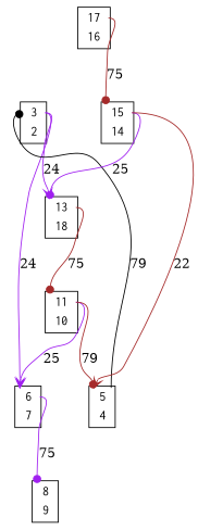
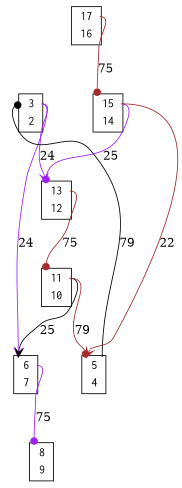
  digraph {
    node [color=black fillcolor=white fontname=Courier shape=plaintext style=filled]
    edge [arrowhead=dot color=purple headport=port_0x7febb54101f0_in tailport=port_0x7febb63a7070_out]
    n1 [label=<<TABLE bgcolor = "white"> <TR><TD BORDER = "0" PORT = "port_0x7febb63a7070_in"></TD><TD BORDER = "0" PORT = "port_">3</TD><TD BORDER = "0" PORT = "port_0x7febb63a7070_out"></TD></TR> <TR><TD BORDER = "0" PORT = "port_0x7febb63a7a60_out"></TD><TD BORDER = "0" PORT = "port_">2</TD><TD BORDER = "0" PORT = "port_0x7febb63a7a60_in"></TD></TR> </TABLE>>]
    n2 [label=<<TABLE bgcolor = "white"> <TR><TD BORDER = "0" PORT = "port_0x7febb54101f0_in"></TD><TD BORDER = "0" PORT = "port_">6</TD><TD BORDER = "0" PORT = "port_0x7febb54101f0_out"></TD></TR> <TR><TD BORDER = "0" PORT = "port_0x7febb58160d0_out"></TD><TD BORDER = "0" PORT = "port_">7</TD><TD BORDER = "0" PORT = "port_0x7febb58160d0_in"></TD></TR> </TABLE>>]
-   n3 [label=<<TABLE bgcolor = "white"> <TR><TD BORDER = "0" PORT = "port_0x7febb63a72e0_in"></TD><TD BORDER = "0" PORT = "port_">13</TD><TD BORDER = "0" PORT = "port_0x7febb63a72e0_out"></TD></TR> <TR><TD BORDER = "0" PORT = "port_0x7febb63a7310_out"></TD><TD BORDER = "0" PORT = "port_">18</TD><TD BORDER = "0" PORT = "port_0x7febb63a7310_in"></TD></TR> </TABLE>>]
+   n3 [label=<<TABLE bgcolor = "white"> <TR><TD BORDER = "0" PORT = "port_0x7febb63a72e0_in"></TD><TD BORDER = "0" PORT = "port_">13</TD><TD BORDER = "0" PORT = "port_0x7febb63a72e0_out"></TD></TR> <TR><TD BORDER = "0" PORT = "port_0x7febb63a7310_out"></TD><TD BORDER = "0" PORT = "port_">12</TD><TD BORDER = "0" PORT = "port_0x7febb63a7310_in"></TD></TR> </TABLE>>]
    n4 [label=<<TABLE bgcolor = "white"> <TR><TD BORDER = "0" PORT = "port_0x7febb5816310_in"></TD><TD BORDER = "0" PORT = "port_">8</TD><TD BORDER = "0" PORT = "port_0x7febb5816310_out"></TD></TR> <TR><TD BORDER = "0" PORT = "port_0x7febb63a7370_out"></TD><TD BORDER = "0" PORT = "port_">9</TD><TD BORDER = "0" PORT = "port_0x7febb63a7370_in"></TD></TR> </TABLE>>]
    n5 [label=<<TABLE bgcolor = "white"> <TR><TD BORDER = "0" PORT = "port_0x7febb54102b0_in"></TD><TD BORDER = "0" PORT = "port_">11</TD><TD BORDER = "0" PORT = "port_0x7febb54102b0_out"></TD></TR> <TR><TD BORDER = "0" PORT = "port_0x7febb631fdc0_out"></TD><TD BORDER = "0" PORT = "port_">10</TD><TD BORDER = "0" PORT = "port_0x7febb631fdc0_in"></TD></TR> </TABLE>>]
    n6 [label=<<TABLE bgcolor = "white"> <TR><TD BORDER = "0" PORT = "port_0x7febb631fd90_in"></TD><TD BORDER = "0" PORT = "port_">5</TD><TD BORDER = "0" PORT = "port_0x7febb631fd90_out"></TD></TR> <TR><TD BORDER = "0" PORT = "port_0x7febb631fd00_out"></TD><TD BORDER = "0" PORT = "port_">4</TD><TD BORDER = "0" PORT = "port_0x7febb631fd00_in"></TD></TR> </TABLE>>]
    n7 [label=<<TABLE bgcolor = "white"> <TR><TD BORDER = "0" PORT = "port_0x7febb63a7610_in"></TD><TD BORDER = "0" PORT = "port_">15</TD><TD BORDER = "0" PORT = "port_0x7febb63a7610_out"></TD></TR> <TR><TD BORDER = "0" PORT = "port_0x7febb631fd60_out"></TD><TD BORDER = "0" PORT = "port_">14</TD><TD BORDER = "0" PORT = "port_0x7febb631fd60_in"></TD></TR> </TABLE>>]
    n8 [label=<<TABLE bgcolor = "white"> <TR><TD BORDER = "0" PORT = "port_0x7febb63a73a0_in"></TD><TD BORDER = "0" PORT = "port_">17</TD><TD BORDER = "0" PORT = "port_0x7febb63a73a0_out"></TD></TR> <TR><TD BORDER = "0" PORT = "port_0x7febb63a7280_out"></TD><TD BORDER = "0" PORT = "port_">16</TD><TD BORDER = "0" PORT = "port_0x7febb63a7280_in"></TD></TR> </TABLE>>]
    n1 -> n2 [arrowhead=vee label=24]
    n1 -> n3 [arrowhead=vee headport=port_0x7febb63a72e0_in label=24]
    n2 -> n4 [headport=port_0x7febb5816310_in label=75 tailport=port_0x7febb54101f0_out]
    n3 -> n5 [color=brown headport=port_0x7febb54102b0_in label=75 tailport=port_0x7febb63a72e0_out]
-   n5 -> n2 [arrowhead=vee label=25 tailport=port_0x7febb54102b0_out]
+   n5 -> n2 [arrowhead=vee color=black label=25 tailport=port_0x7febb54102b0_out]
    n5 -> n6 [color=brown headport=port_0x7febb631fd90_in label=79 tailport=port_0x7febb54102b0_out]
    n6 -> n1 [color=black headport=port_0x7febb63a7070_in label=79 tailport=port_0x7febb631fd90_out]
    n7 -> n3 [headport=port_0x7febb63a72e0_in label=25 tailport=port_0x7febb63a7610_out]
    n7 -> n6 [arrowhead=vee color=brown headport=port_0x7febb631fd90_in label=22 tailport=port_0x7febb63a7610_out]
    n8 -> n7 [color=brown headport=port_0x7febb63a7610_in label=75 tailport=port_0x7febb63a73a0_out]
  }
